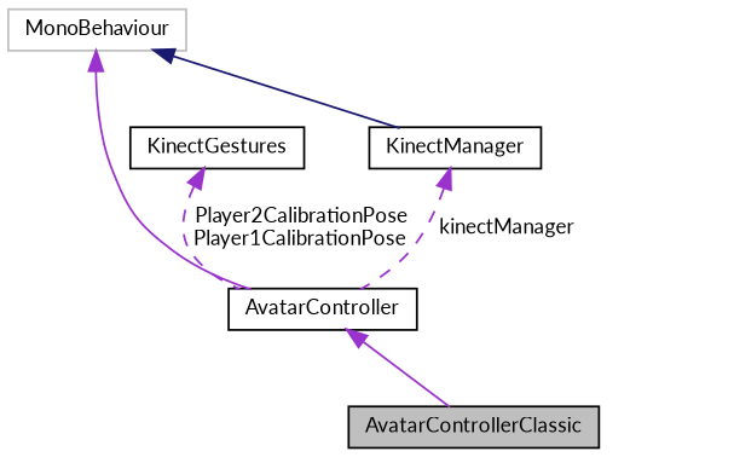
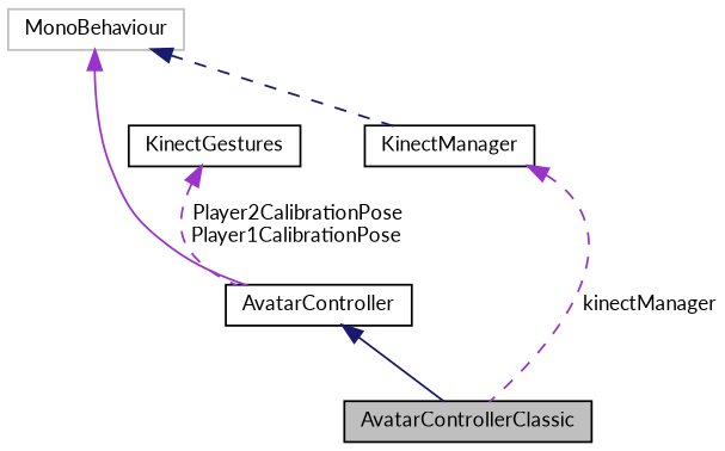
  digraph {
    fontname=Lato
    node [color=black fillcolor=white fontname=Lato fontsize=10 shape=record style=filled]
    edge [color=darkorchid3 dir=back fontname=Lato fontsize=10 labelfontname=Helvetica labelfontsize=10 style=solid]
    n1 [fillcolor=grey75 fontcolor=black height=0.2 label=AvatarControllerClassic width=0.4]
    n2 [height=0.2 label=AvatarController width=0.4]
    n3 [color=grey75 height=0.2 label=MonoBehaviour width=0.4]
    n4 [height=0.2 label=KinectManager width=0.4]
    n5 [height=0.2 label=KinectGestures width=0.4]
-   n2 -> n1
+   n2 -> n1 [color=midnightblue]
    n3 -> n2
-   n3 -> n4 [color=midnightblue]
-   n4 -> n2 [label=" kinectManager" style=dashed]
+   n3 -> n4 [color=midnightblue style=dashed]
+   n4 -> n1 [label=" kinectManager" style=dashed]
    n5 -> n2 [label=" Player2CalibrationPose\nPlayer1CalibrationPose" style=dashed]
  }
